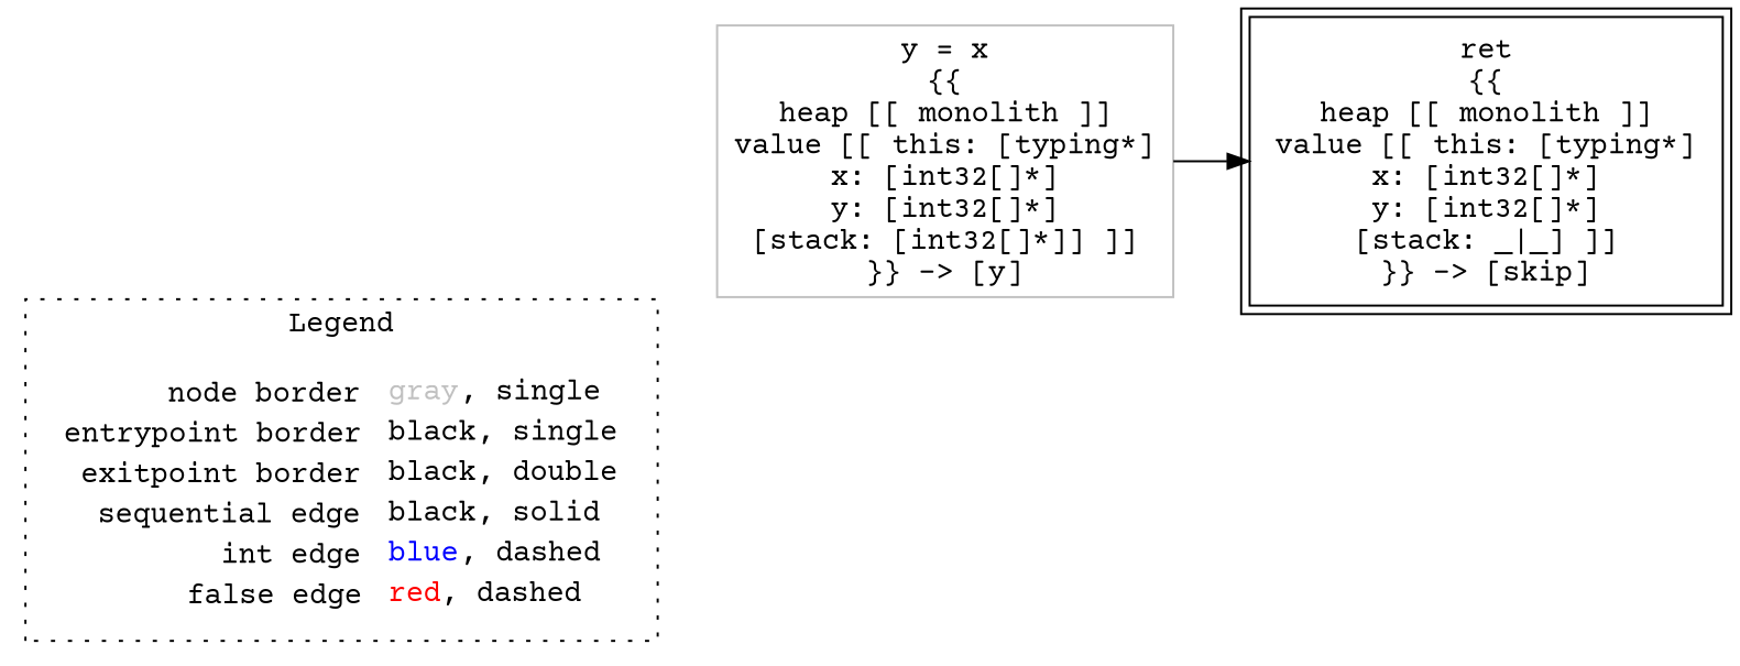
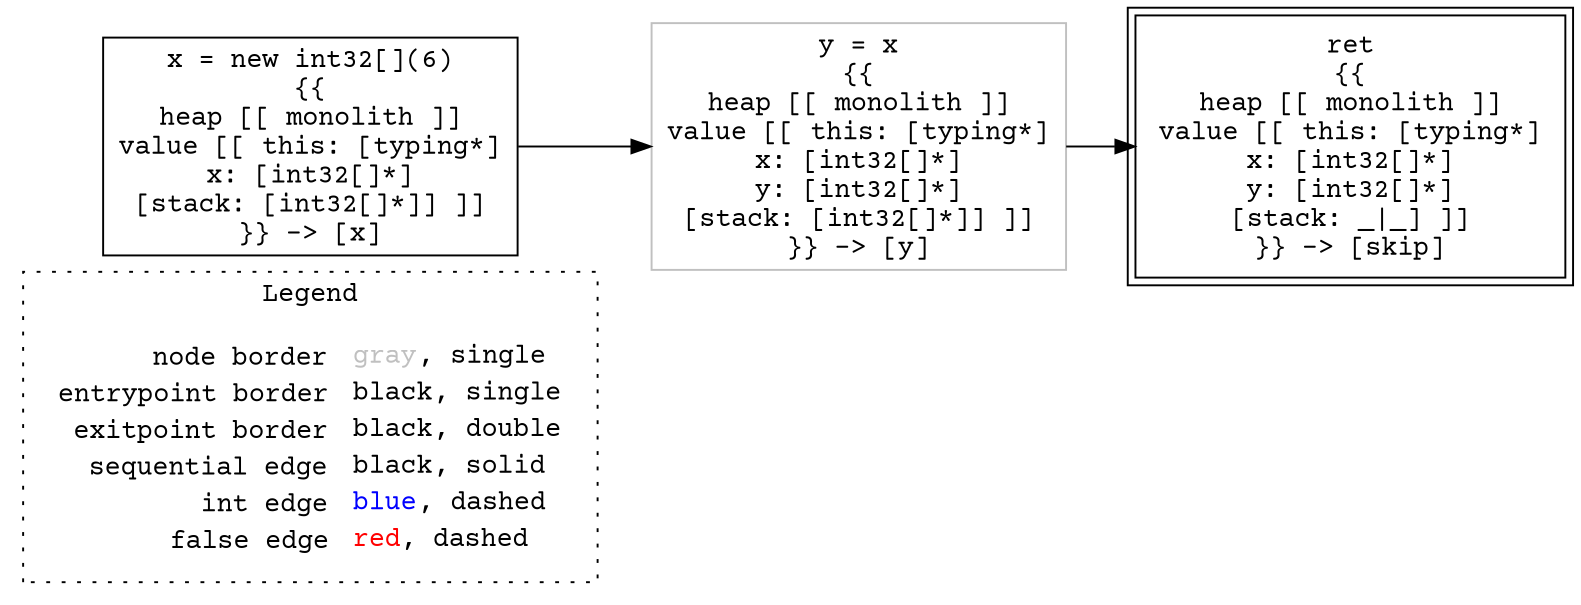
  digraph {
    fontname="Courier Prime"
    rankdir=LR
    node [fontname="Courier Prime" shape=rect color=black]
    edge [color=black fontname="Courier Prime"]
    n1 [label=<<table border="0" cellpadding="2" cellspacing="0" cellborder="0"><tr><td align="right">node border&nbsp;</td><td align="left"><font color="gray">gray</font>, single</td></tr><tr><td align="right">entrypoint border&nbsp;</td><td align="left"><font color="black">black</font>, single</td></tr><tr><td align="right">exitpoint border&nbsp;</td><td align="left"><font color="black">black</font>, double</td></tr><tr><td align="right">sequential edge&nbsp;</td><td align="left"><font color="black">black</font>, solid</td></tr><tr><td align="right">int edge&nbsp;</td><td align="left"><font color="blue">blue</font>, dashed</td></tr><tr><td align="right">false edge&nbsp;</td><td align="left"><font color="red">red</font>, dashed</td></tr></table>> shape=plaintext color=""]
+   n2 [label=<x = new int32[](6)<BR/>{{<BR/>heap [[ monolith ]]<BR/>value [[ this: [typing*]<BR/>x: [int32[]*]<BR/>[stack: [int32[]*]] ]]<BR/>}} -&gt; [x]>]
    n3 [color=gray label=<y = x<BR/>{{<BR/>heap [[ monolith ]]<BR/>value [[ this: [typing*]<BR/>x: [int32[]*]<BR/>y: [int32[]*]<BR/>[stack: [int32[]*]] ]]<BR/>}} -&gt; [y]>]
    n4 [label=<ret<BR/>{{<BR/>heap [[ monolith ]]<BR/>value [[ this: [typing*]<BR/>x: [int32[]*]<BR/>y: [int32[]*]<BR/>[stack: _|_] ]]<BR/>}} -&gt; [skip]> peripheries=2]
    subgraph cluster_1 {
      label=Legend
      style=dotted
      n1
    }
+   n2 -> n3
    n3 -> n4
  }
